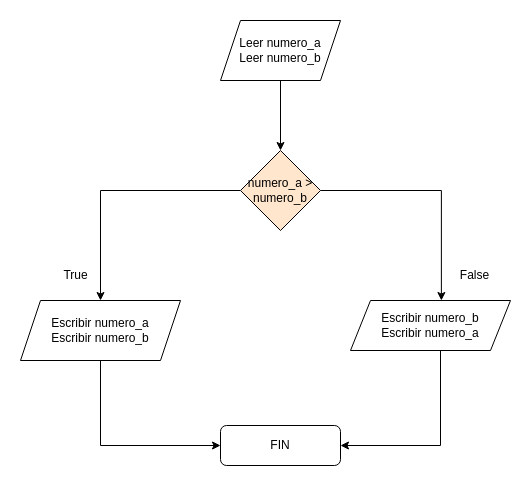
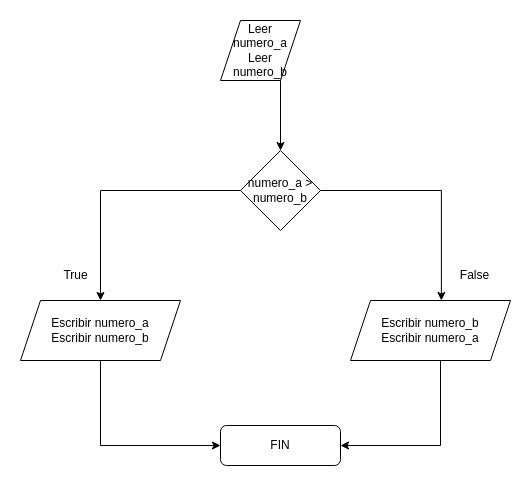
  <mxCell id="0" />
  <mxCell id="1" parent="0" />
  <mxCell id="2" value="FIN" style="rounded=1;whiteSpace=wrap;html=1;fontSize=12;glass=0;strokeWidth=1;shadow=0;" vertex="1" parent="1"><mxGeometry x="220" y="425" width="120" height="40" as="geometry" /></mxCell>
  <mxCell id="3" style="edgeStyle=orthogonalEdgeStyle;rounded=0;orthogonalLoop=1;jettySize=auto;html=1;entryX=0.5;entryY=0;entryDx=0;entryDy=0;" edge="1" parent="1" source="4" target="9"><mxGeometry relative="1" as="geometry"><mxPoint x="280" y="120" as="targetPoint" /><Array as="points"><mxPoint x="280" y="150" /></Array></mxGeometry></mxCell>
- <mxCell id="4" value="Leer numero_a&lt;br&gt;Leer numero_b" style="shape=parallelogram;perimeter=parallelogramPerimeter;whiteSpace=wrap;html=1;fixedSize=1;" vertex="1" parent="1"><mxGeometry x="220" y="20" width="120" height="60" as="geometry" /></mxCell>
+ <mxCell id="4" value="Leer numero_a&lt;br&gt;Leer numero_b" style="shape=parallelogram;perimeter=parallelogramPerimeter;whiteSpace=wrap;html=1;fixedSize=1;" vertex="1" parent="1"><mxGeometry x="220" y="20" width="80" height="60" as="geometry" /></mxCell>
  <mxCell id="5" style="edgeStyle=orthogonalEdgeStyle;rounded=0;orthogonalLoop=1;jettySize=auto;html=1;entryX=0;entryY=0.5;entryDx=0;entryDy=0;" edge="1" parent="1" source="6" target="2"><mxGeometry relative="1" as="geometry"><Array as="points"><mxPoint x="100" y="445" /></Array></mxGeometry></mxCell>
  <mxCell id="6" value="Escribir numero_a&lt;br&gt;Escribir numero_b" style="shape=parallelogram;perimeter=parallelogramPerimeter;whiteSpace=wrap;html=1;fixedSize=1;" vertex="1" parent="1"><mxGeometry x="20" y="300" width="160" height="60" as="geometry" /></mxCell>
  <mxCell id="7" style="edgeStyle=orthogonalEdgeStyle;rounded=0;orthogonalLoop=1;jettySize=auto;html=1;" edge="1" parent="1" source="9" target="6"><mxGeometry relative="1" as="geometry" /></mxCell>
  <mxCell id="8" style="edgeStyle=orthogonalEdgeStyle;rounded=0;orthogonalLoop=1;jettySize=auto;html=1;entryX=0.568;entryY=0;entryDx=0;entryDy=0;entryPerimeter=0;" edge="1" parent="1" source="9" target="11"><mxGeometry relative="1" as="geometry" /></mxCell>
- <mxCell id="9" value="numero_a &amp;gt; numero_b" style="rhombus;whiteSpace=wrap;html=1;fillColor=#ffe6cc;" vertex="1" parent="1"><mxGeometry x="240" y="150" width="80" height="80" as="geometry" /></mxCell>
+ <mxCell id="9" value="numero_a &amp;gt; numero_b" style="rhombus;whiteSpace=wrap;html=1;" vertex="1" parent="1"><mxGeometry x="240" y="150" width="80" height="80" as="geometry" /></mxCell>
  <mxCell id="10" style="edgeStyle=orthogonalEdgeStyle;rounded=0;orthogonalLoop=1;jettySize=auto;html=1;entryX=1;entryY=0.5;entryDx=0;entryDy=0;" edge="1" parent="1" source="11" target="2"><mxGeometry relative="1" as="geometry"><Array as="points"><mxPoint x="440" y="445" /></Array></mxGeometry></mxCell>
- <mxCell id="11" value="Escribir numero_b&lt;br&gt;Escribir numero_a" style="shape=parallelogram;perimeter=parallelogramPerimeter;whiteSpace=wrap;html=1;fixedSize=1;" vertex="1" parent="1"><mxGeometry x="350" y="300" width="160" height="50" as="geometry" /></mxCell>
+ <mxCell id="11" value="Escribir numero_b&lt;br&gt;Escribir numero_a" style="shape=parallelogram;perimeter=parallelogramPerimeter;whiteSpace=wrap;html=1;fixedSize=1;" vertex="1" parent="1"><mxGeometry x="350" y="300" width="160" height="60" as="geometry" /></mxCell>
  <mxCell id="12" value="True" style="text;html=1;align=center;verticalAlign=middle;resizable=0;points=[];autosize=1;strokeColor=none;fillColor=none;" vertex="1" parent="1"><mxGeometry x="50" y="260" width="50" height="30" as="geometry" /></mxCell>
  <mxCell id="13" value="False" style="text;html=1;align=center;verticalAlign=middle;resizable=0;points=[];autosize=1;strokeColor=none;fillColor=none;" vertex="1" parent="1"><mxGeometry x="449" y="260" width="50" height="30" as="geometry" /></mxCell>
